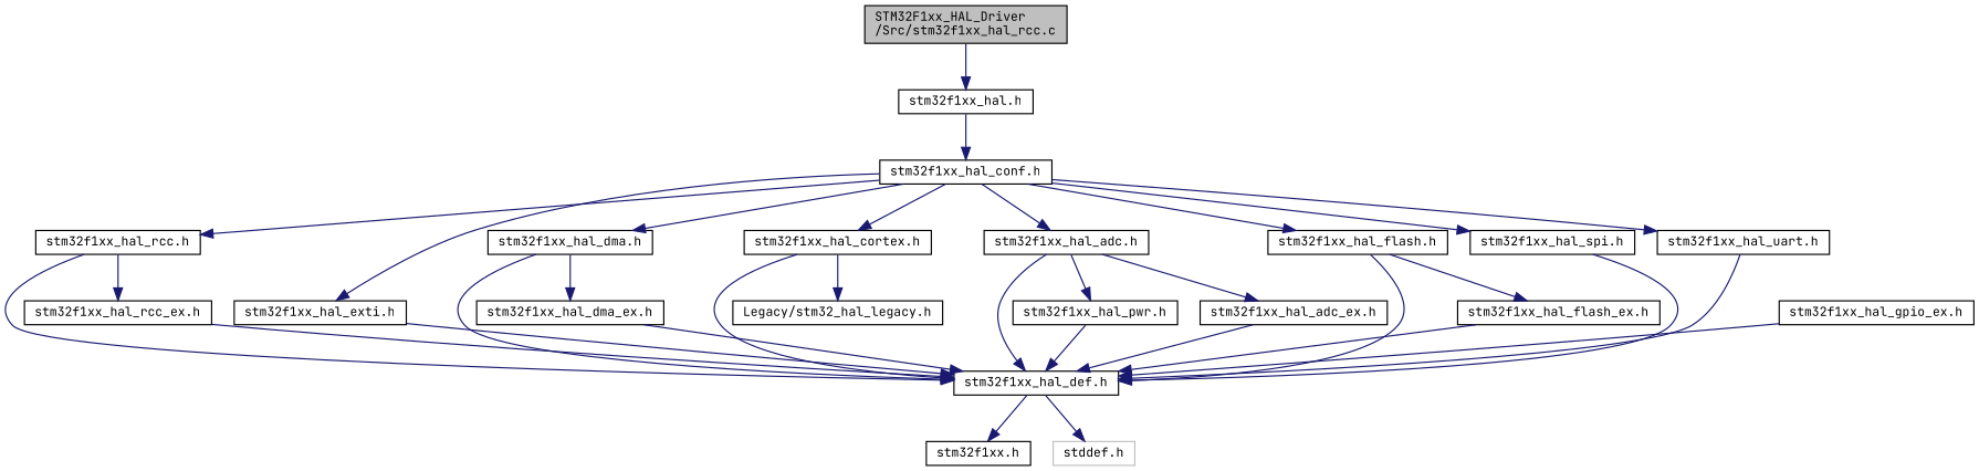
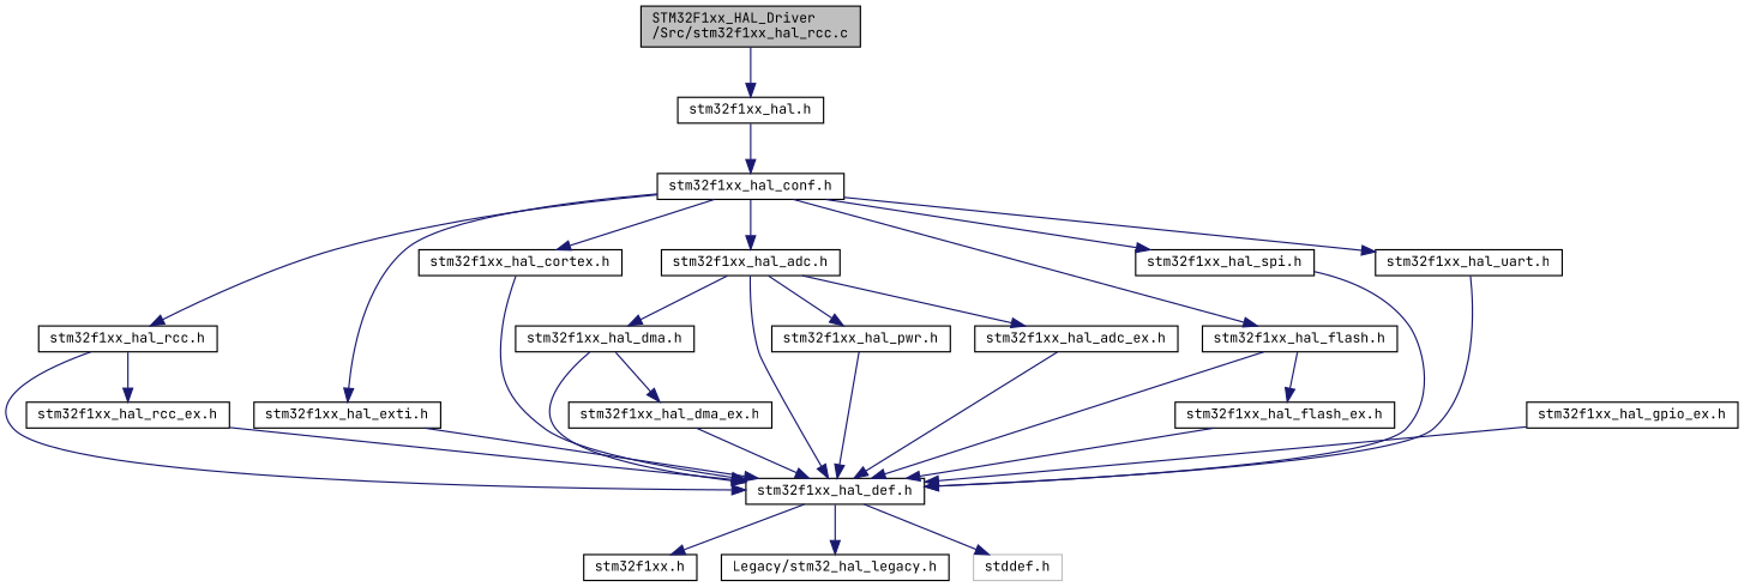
  digraph {
    fontname="JetBrains Mono"
    node [color=black fillcolor=white fontname="JetBrains Mono" fontsize=10 shape=record style=filled]
    edge [color=midnightblue fontname="JetBrains Mono" fontsize=10 labelfontname=Helvetica labelfontsize=10 style=solid]
    n1 [fillcolor=grey75 fontcolor=black height=0.2 label="STM32F1xx_HAL_Driver\l/Src/stm32f1xx_hal_rcc.c" width=0.4]
    n2 [height=0.2 label="stm32f1xx_hal.h" width=0.4]
    n3 [height=0.2 label="stm32f1xx_hal_conf.h" width=0.4]
    n4 [height=0.2 label="stm32f1xx_hal_rcc.h" width=0.4]
    n5 [height=0.2 label="stm32f1xx_hal_exti.h" width=0.4]
    n6 [height=0.2 label="stm32f1xx_hal_dma.h" width=0.4]
    n7 [height=0.2 label="stm32f1xx_hal_cortex.h" width=0.4]
    n8 [height=0.2 label="stm32f1xx_hal_adc.h" width=0.4]
    n9 [height=0.2 label="stm32f1xx_hal_flash.h" width=0.4]
    n10 [height=0.2 label="stm32f1xx_hal_spi.h" width=0.4]
    n11 [height=0.2 label="stm32f1xx_hal_uart.h" width=0.4]
    n12 [height=0.2 label="stm32f1xx_hal_def.h" width=0.4]
    n13 [height=0.2 label="stm32f1xx_hal_rcc_ex.h" width=0.4]
    n14 [height=0.2 label="stm32f1xx_hal_dma_ex.h" width=0.4]
    n15 [height=0.2 label="stm32f1xx_hal_pwr.h" width=0.4]
    n16 [height=0.2 label="stm32f1xx_hal_adc_ex.h" width=0.4]
    n17 [height=0.2 label="stm32f1xx_hal_flash_ex.h" width=0.4]
    n18 [height=0.2 label="stm32f1xx.h" width=0.4]
    n19 [height=0.2 label="Legacy/stm32_hal_legacy.h" width=0.4]
    n20 [color=grey75 height=0.2 label="stddef.h" width=0.4]
    n21 [height=0.2 label="stm32f1xx_hal_gpio_ex.h" width=0.4]
    n1 -> n2
    n2 -> n3
    n3 -> n4
    n3 -> n5
-   n3 -> n6
+   n8 -> n6
    n3 -> n7
    n3 -> n8
    n3 -> n9
    n3 -> n10
    n3 -> n11
    n4 -> n12
    n4 -> n13
    n5 -> n12
    n6 -> n12
    n6 -> n14
    n7 -> n12
    n8 -> n12
    n8 -> n15
    n8 -> n16
    n9 -> n12
    n9 -> n17
    n10 -> n12
    n11 -> n12
    n12 -> n18
-   n7 -> n19
+   n12 -> n19
    n12 -> n20
    n13 -> n12
    n14 -> n12
    n15 -> n12
    n16 -> n12
    n17 -> n12
    n21 -> n12
  }
